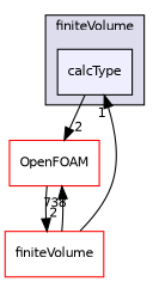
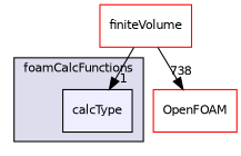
  digraph {
    compound=true
    node [fontname=Helvetica fontsize=10 shape=box color=red]
    edge [headlabel=2 labeldistance=1.5 labelfontname=Helvetica labelfontsize=10]
    n1 [fillcolor="#eeeeff" label=calcType pencolor=black style=filled color=""]
    n2 [label=OpenFOAM]
    n3 [label=finiteVolume]
    subgraph cluster_1 {
      bgcolor="#ddddee"
      fontname=Helvetica
      fontsize=10
-     label=finiteVolume
+     label=foamCalcFunctions
      pencolor=black
      n1
    }
-   n1 -> n2
-   n2 -> n3
    n3 -> n1 [headlabel=1]
    n3 -> n2 [headlabel=738]
  }
